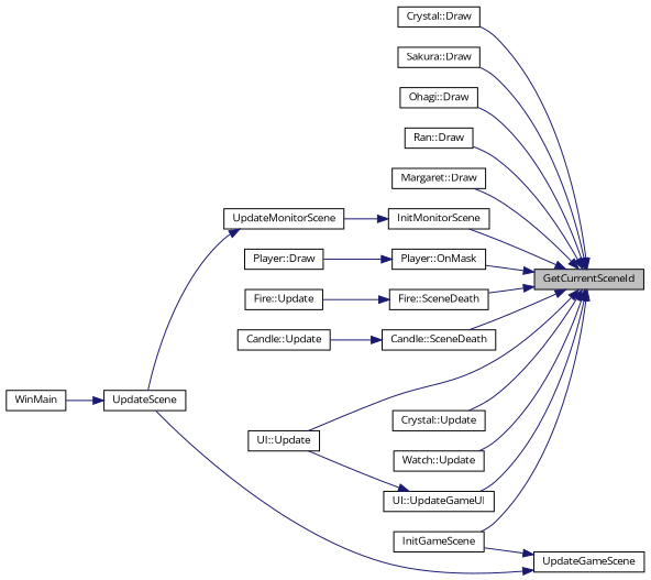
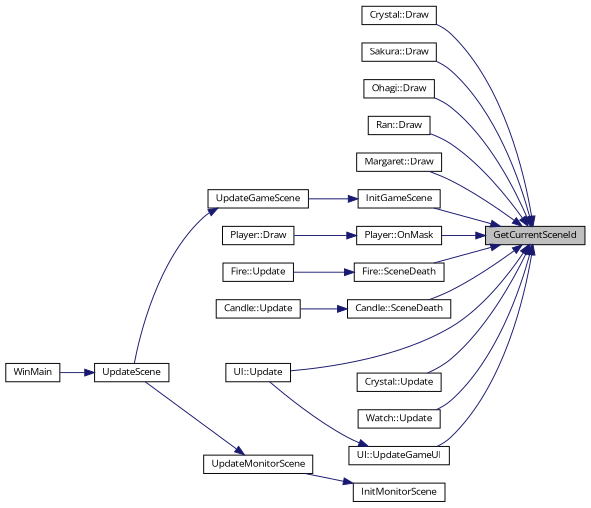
  digraph {
    fontname="Open Sans"
    rankdir=RL
    node [color=black fillcolor=white fontname="Open Sans" fontsize=10 shape=record style=filled]
    edge [color=midnightblue dir=back fontname="Open Sans" fontsize=10 labelfontname=Helvetica labelfontsize=10 style=solid]
    n1 [fillcolor=grey75 fontcolor=black height=0.2 label=GetCurrentSceneId width=0.4]
    n2 [height=0.2 label="Crystal::Draw" width=0.4]
    n3 [height=0.2 label="Sakura::Draw" width=0.4]
    n4 [height=0.2 label="Ohagi::Draw" width=0.4]
    n5 [height=0.2 label="Ran::Draw" width=0.4]
    n6 [height=0.2 label="Margaret::Draw" width=0.4]
    n7 [height=0.2 label=InitGameScene width=0.4]
    n8 [height=0.2 label=InitMonitorScene width=0.4]
    n9 [height=0.2 label="Player::OnMask" width=0.4]
    n10 [height=0.2 label="Fire::SceneDeath" width=0.4]
    n11 [height=0.2 label="Candle::SceneDeath" width=0.4]
    n12 [height=0.2 label="UI::Update" width=0.4]
    n13 [height=0.2 label="Crystal::Update" width=0.4]
    n14 [height=0.2 label="Watch::Update" width=0.4]
    n15 [height=0.2 label="UI::UpdateGameUI" width=0.4]
    n16 [height=0.2 label=UpdateGameScene width=0.4]
    n17 [height=0.2 label=UpdateMonitorScene width=0.4]
    n18 [height=0.2 label="Player::Draw" width=0.4]
    n19 [height=0.2 label="Fire::Update" width=0.4]
    n20 [height=0.2 label="Candle::Update" width=0.4]
    n21 [height=0.2 label=UpdateScene width=0.4]
    n22 [height=0.2 label=WinMain width=0.4]
    n1 -> n2
    n1 -> n3
    n1 -> n4
    n1 -> n5
    n1 -> n6
    n1 -> n7
-   n1 -> n8
    n1 -> n9
    n1 -> n10
    n1 -> n11
    n1 -> n12
    n1 -> n13
    n1 -> n14
    n1 -> n15
-   n16 -> n7
+   n7 -> n16
    n8 -> n17
    n9 -> n18
    n10 -> n19
    n11 -> n20
    n15 -> n12
    n16 -> n21
    n17 -> n21
    n21 -> n22
  }
